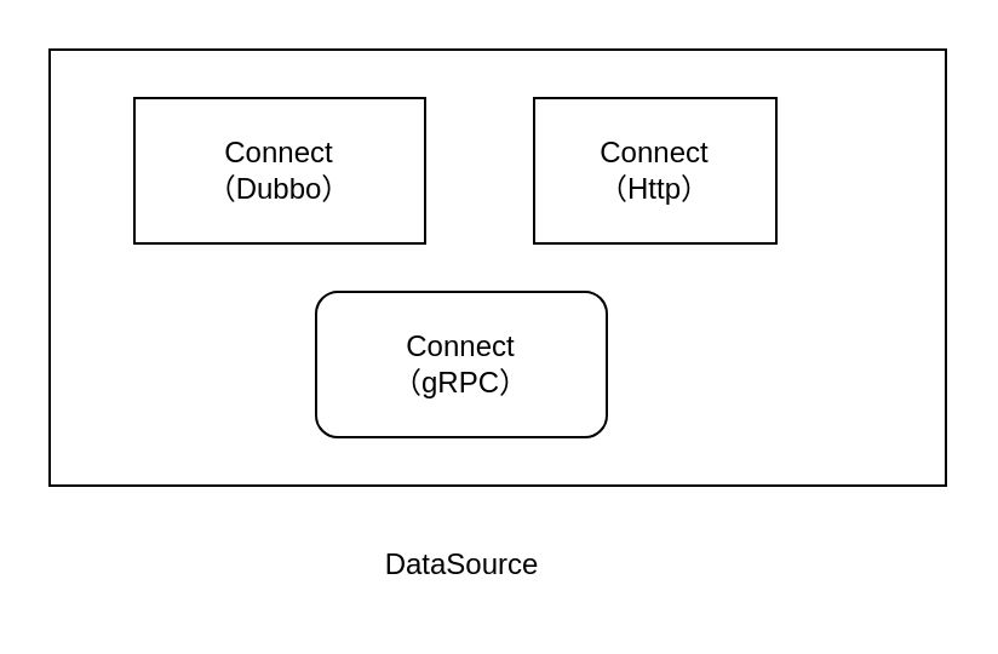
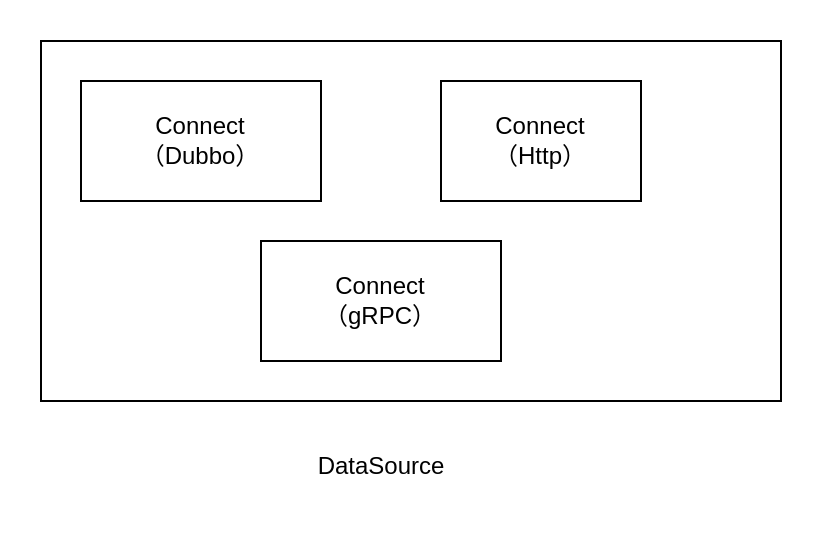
  <mxCell id="0" />
  <mxCell id="1" parent="0" />
  <mxCell id="2" value="" style="rounded=0;whiteSpace=wrap;html=1;" vertex="1" parent="1"><mxGeometry x="20" y="20" width="370" height="180" as="geometry" /></mxCell>
- <mxCell id="3" value="Connect&lt;div&gt;（Dubbo）&lt;/div&gt;" style="rounded=0;whiteSpace=wrap;html=1;" vertex="1" parent="1"><mxGeometry x="55" y="40" width="120" height="60" as="geometry" /></mxCell>
+ <mxCell id="3" value="Connect&lt;div&gt;（Dubbo）&lt;/div&gt;" style="rounded=0;whiteSpace=wrap;html=1;" vertex="1" parent="1"><mxGeometry x="40" y="40" width="120" height="60" as="geometry" /></mxCell>
  <mxCell id="4" value="Connect&lt;div&gt;（Http）&lt;/div&gt;" style="rounded=0;whiteSpace=wrap;html=1;" vertex="1" parent="1"><mxGeometry x="220" y="40" width="100" height="60" as="geometry" /></mxCell>
- <mxCell id="5" value="Connect&lt;div&gt;（gRPC）&lt;/div&gt;" style="whiteSpace=wrap;html=1;rounded=1;" vertex="1" parent="1"><mxGeometry x="130" y="120" width="120" height="60" as="geometry" /></mxCell>
+ <mxCell id="5" value="Connect&lt;div&gt;（gRPC）&lt;/div&gt;" style="rounded=0;whiteSpace=wrap;html=1;" vertex="1" parent="1"><mxGeometry x="130" y="120" width="120" height="60" as="geometry" /></mxCell>
  <mxCell id="6" value="DataSource" style="text;html=1;align=center;verticalAlign=middle;resizable=0;points=[];autosize=1;strokeColor=none;fillColor=none;" vertex="1" parent="1"><mxGeometry x="145" y="218" width="90" height="30" as="geometry" /></mxCell>
